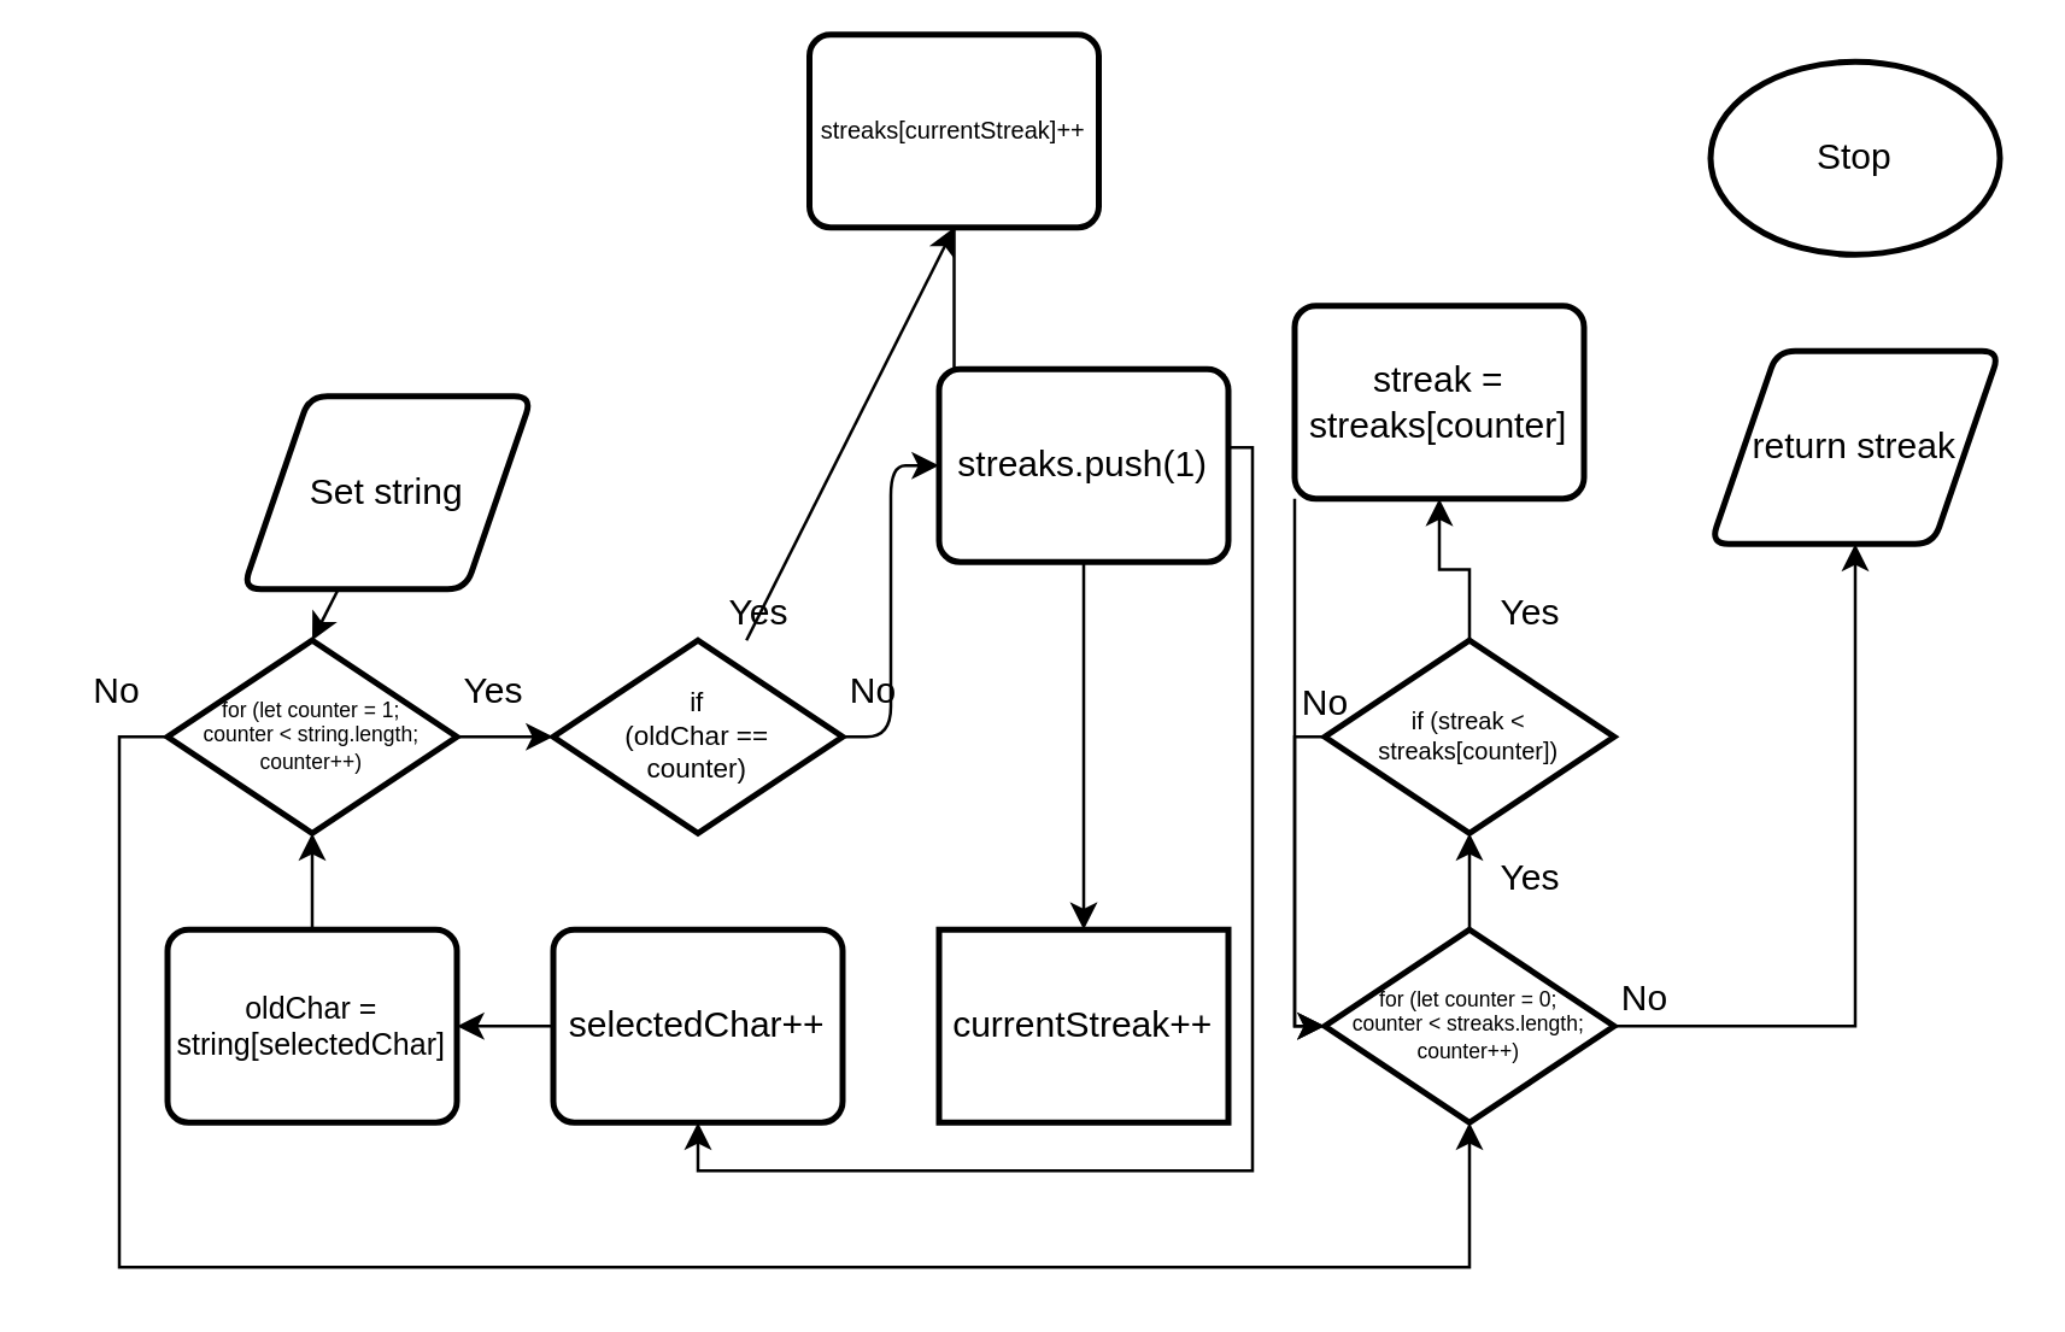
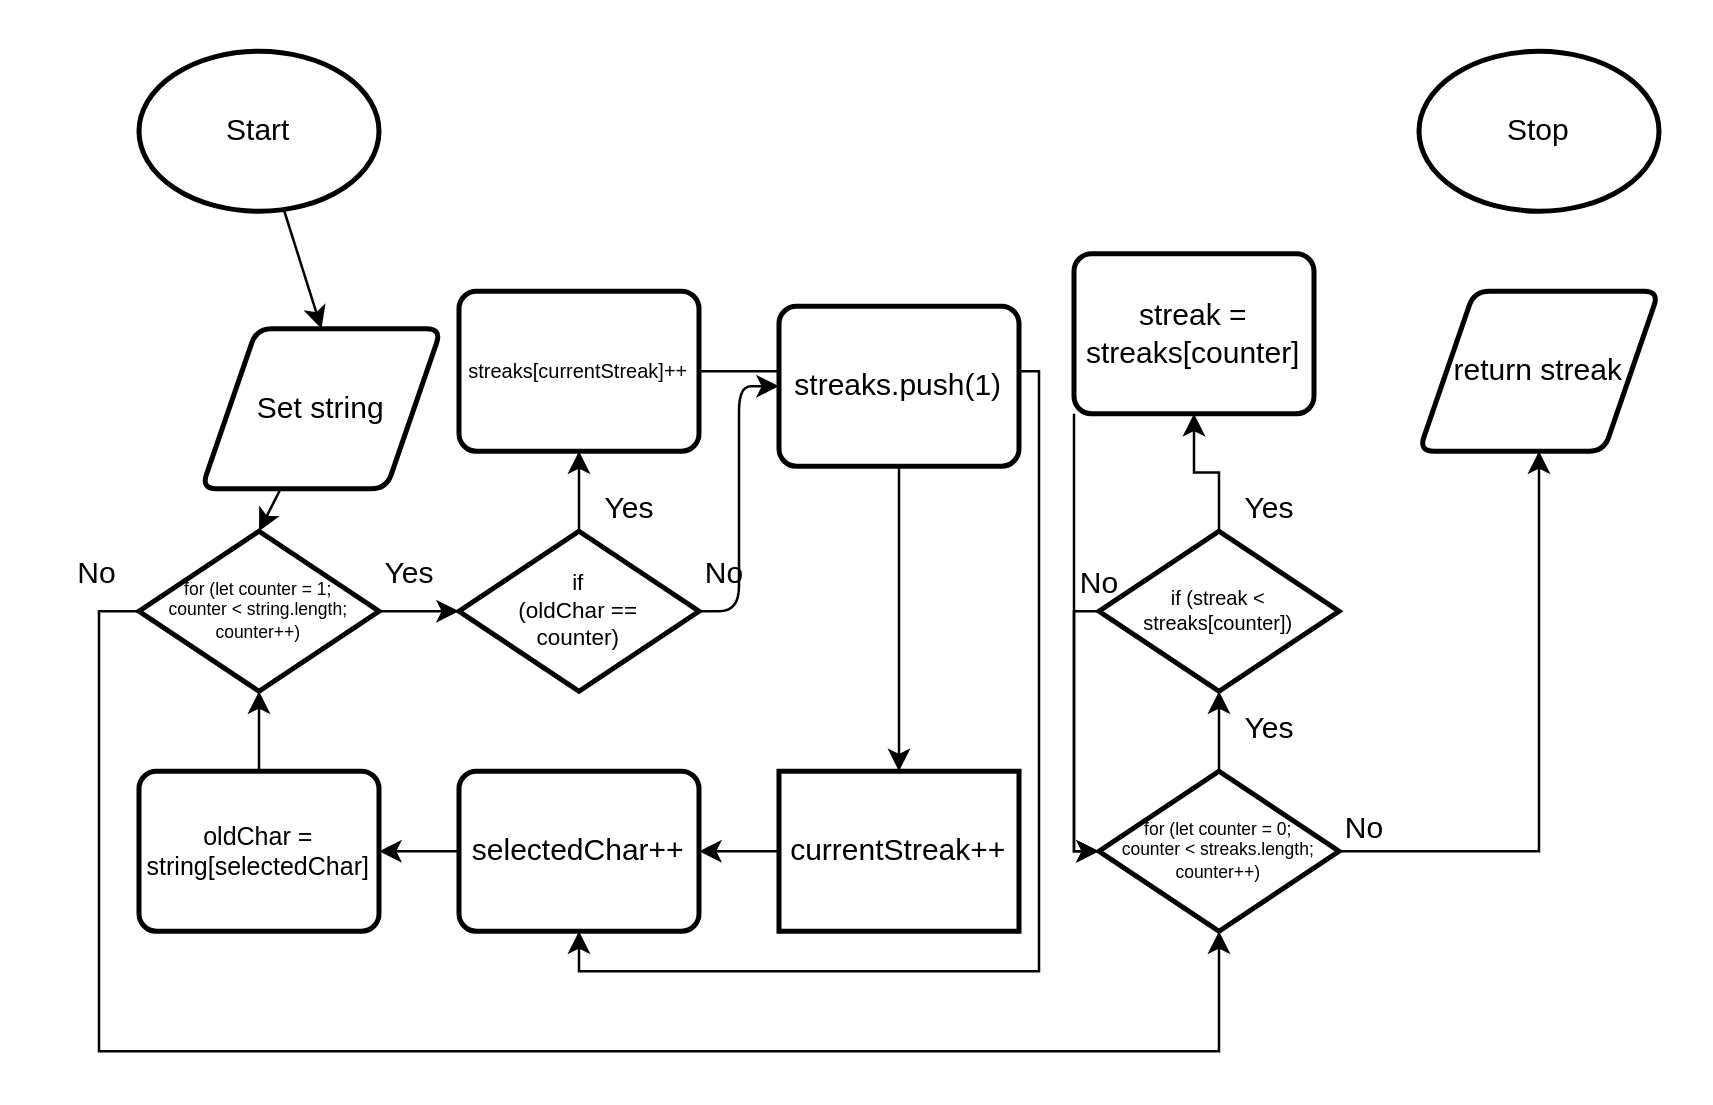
  <mxCell id="0" />
  <mxCell id="1" parent="0" />
+ <mxCell id="2" style="edgeStyle=none;html=1;entryX=0.5;entryY=0;entryDx=0;entryDy=0;" edge="1" parent="1" source="3" target="22"><mxGeometry relative="1" as="geometry" /></mxCell>
+ <mxCell id="3" value="Start" style="strokeWidth=2;html=1;shape=mxgraph.flowchart.start_1;whiteSpace=wrap;" parent="1" vertex="1"><mxGeometry x="55" y="20" width="96" height="64" as="geometry" /></mxCell>
  <mxCell id="4" style="edgeStyle=none;html=1;entryX=0.5;entryY=0;entryDx=0;entryDy=0;" parent="1" edge="1"><mxGeometry relative="1" as="geometry"><mxPoint x="229" y="232" as="sourcePoint" /></mxGeometry></mxCell>
  <mxCell id="5" style="edgeStyle=none;html=1;startArrow=none;entryX=0.5;entryY=0;entryDx=0;entryDy=0;exitX=0.5;exitY=0;exitDx=0;exitDy=0;" parent="1" edge="1"><mxGeometry relative="1" as="geometry"><mxPoint x="229" y="292" as="targetPoint" /><mxPoint x="229" y="292" as="sourcePoint" /></mxGeometry></mxCell>
  <mxCell id="6" style="edgeStyle=none;html=1;entryX=0.5;entryY=0;entryDx=0;entryDy=0;fontSize=12;" parent="1" edge="1"><mxGeometry relative="1" as="geometry"><mxPoint x="229" y="252" as="sourcePoint" /></mxGeometry></mxCell>
  <mxCell id="7" value="return streak" style="shape=parallelogram;html=1;strokeWidth=2;perimeter=parallelogramPerimeter;whiteSpace=wrap;rounded=1;arcSize=12;size=0.23;" parent="1" vertex="1"><mxGeometry x="567" y="116" width="96" height="64" as="geometry" /></mxCell>
  <mxCell id="8" style="edgeStyle=orthogonalEdgeStyle;html=1;entryX=0.5;entryY=1;entryDx=0;entryDy=0;fontSize=12;strokeColor=default;rounded=0;" edge="1" parent="1" source="9" target="32"><mxGeometry relative="1" as="geometry"><Array as="points"><mxPoint x="415" y="148" /><mxPoint x="415" y="388" /><mxPoint x="231" y="388" /></Array></mxGeometry></mxCell>
- <mxCell id="9" value="streaks[currentStreak]++" style="rounded=1;whiteSpace=wrap;html=1;absoluteArcSize=1;arcSize=14;strokeWidth=2;fontSize=8;" parent="1" vertex="1"><mxGeometry x="268" y="11" width="96" height="64" as="geometry" /></mxCell>
+ <mxCell id="9" value="streaks[currentStreak]++" style="rounded=1;whiteSpace=wrap;html=1;absoluteArcSize=1;arcSize=14;strokeWidth=2;fontSize=8;" parent="1" vertex="1"><mxGeometry x="183" y="116" width="96" height="64" as="geometry" /></mxCell>
  <mxCell id="10" style="edgeStyle=none;rounded=0;html=1;entryX=0.5;entryY=1;entryDx=0;entryDy=0;fontSize=7;" parent="1" edge="1"><mxGeometry relative="1" as="geometry"><Array as="points"><mxPoint x="489" y="242" /><mxPoint x="619" y="242" /></Array><mxPoint x="489" y="262" as="sourcePoint" /></mxGeometry></mxCell>
  <mxCell id="11" style="edgeStyle=none;rounded=0;html=1;entryX=0.5;entryY=1;entryDx=0;entryDy=0;fontSize=7;" parent="1" edge="1"><mxGeometry relative="1" as="geometry"><mxPoint x="619" y="262" as="sourcePoint" /></mxGeometry></mxCell>
  <mxCell id="12" style="edgeStyle=none;rounded=0;html=1;fontSize=9;" parent="1" edge="1"><mxGeometry relative="1" as="geometry"><mxPoint x="619" y="172" as="sourcePoint" /></mxGeometry></mxCell>
  <mxCell id="13" style="edgeStyle=none;rounded=0;html=1;fontSize=9;" parent="1" edge="1"><mxGeometry relative="1" as="geometry"><mxPoint x="619" y="82" as="sourcePoint" /></mxGeometry></mxCell>
  <mxCell id="14" style="edgeStyle=none;rounded=0;html=1;entryX=1;entryY=0.5;entryDx=0;entryDy=0;fontSize=9;" parent="1" edge="1"><mxGeometry relative="1" as="geometry"><mxPoint x="527.5" y="22" as="targetPoint" /></mxGeometry></mxCell>
  <mxCell id="15" value="Yes" style="text;html=1;align=center;verticalAlign=middle;resizable=0;points=[];autosize=1;strokeColor=none;fillColor=none;fontSize=12;" parent="1" vertex="1"><mxGeometry x="143" y="214" width="40" height="30" as="geometry" /></mxCell>
  <mxCell id="16" value="No" style="text;html=1;align=center;verticalAlign=middle;resizable=0;points=[];autosize=1;strokeColor=none;fillColor=none;fontSize=12;" vertex="1" parent="1"><mxGeometry x="20" y="214" width="35" height="30" as="geometry" /></mxCell>
  <mxCell id="17" style="edgeStyle=none;html=1;entryX=0;entryY=0.5;entryDx=0;entryDy=0;entryPerimeter=0;fontSize=9;" edge="1" parent="1" source="19" target="25"><mxGeometry relative="1" as="geometry" /></mxCell>
  <mxCell id="18" style="edgeStyle=orthogonalEdgeStyle;rounded=0;html=1;entryX=0.5;entryY=1;entryDx=0;entryDy=0;entryPerimeter=0;strokeColor=default;fontSize=10;" edge="1" parent="1" source="19" target="37"><mxGeometry relative="1" as="geometry"><Array as="points"><mxPoint x="39" y="244" /><mxPoint x="39" y="420" /><mxPoint x="487" y="420" /></Array></mxGeometry></mxCell>
  <mxCell id="19" value="for (let counter = 1;&lt;br style=&quot;font-size: 7px;&quot;&gt;counter &amp;lt; string.length; counter++)" style="strokeWidth=2;html=1;shape=mxgraph.flowchart.decision;whiteSpace=wrap;fontSize=7;" parent="1" vertex="1"><mxGeometry x="55" y="212" width="96" height="64" as="geometry" /></mxCell>
  <mxCell id="20" value="Stop" style="strokeWidth=2;html=1;shape=mxgraph.flowchart.start_1;whiteSpace=wrap;" vertex="1" parent="1"><mxGeometry x="567" y="20" width="96" height="64" as="geometry" /></mxCell>
  <mxCell id="21" style="edgeStyle=none;html=1;entryX=0.5;entryY=0;entryDx=0;entryDy=0;entryPerimeter=0;" edge="1" parent="1" source="22" target="19"><mxGeometry relative="1" as="geometry" /></mxCell>
  <mxCell id="22" value="Set string" style="shape=parallelogram;html=1;strokeWidth=2;perimeter=parallelogramPerimeter;whiteSpace=wrap;rounded=1;arcSize=12;size=0.23;" vertex="1" parent="1"><mxGeometry x="80" y="131" width="96" height="64" as="geometry" /></mxCell>
  <mxCell id="23" style="edgeStyle=none;html=1;entryX=0.5;entryY=1;entryDx=0;entryDy=0;fontSize=8;" edge="1" parent="1" source="25" target="9"><mxGeometry relative="1" as="geometry" /></mxCell>
  <mxCell id="24" style="edgeStyle=orthogonalEdgeStyle;html=1;entryX=0;entryY=0.5;entryDx=0;entryDy=0;fontSize=12;" edge="1" parent="1" source="25" target="28"><mxGeometry relative="1" as="geometry" /></mxCell>
  <mxCell id="25" value="if&lt;br style=&quot;font-size: 9px;&quot;&gt;(oldChar ==&lt;br style=&quot;font-size: 9px;&quot;&gt;counter)" style="strokeWidth=2;html=1;shape=mxgraph.flowchart.decision;whiteSpace=wrap;fontSize=9;" vertex="1" parent="1"><mxGeometry x="183" y="212" width="96" height="64" as="geometry" /></mxCell>
  <mxCell id="26" value="Yes" style="text;html=1;align=center;verticalAlign=middle;resizable=0;points=[];autosize=1;strokeColor=none;fillColor=none;fontSize=12;" vertex="1" parent="1"><mxGeometry x="231" y="188" width="40" height="30" as="geometry" /></mxCell>
  <mxCell id="27" style="edgeStyle=orthogonalEdgeStyle;html=1;entryX=0.5;entryY=0;entryDx=0;entryDy=0;fontSize=12;" edge="1" parent="1" source="28" target="30"><mxGeometry relative="1" as="geometry" /></mxCell>
  <mxCell id="28" value="streaks.push(1)" style="rounded=1;whiteSpace=wrap;html=1;absoluteArcSize=1;arcSize=14;strokeWidth=2;fontSize=12;" vertex="1" parent="1"><mxGeometry x="311" y="122" width="96" height="64" as="geometry" /></mxCell>
+ <mxCell id="29" style="edgeStyle=orthogonalEdgeStyle;html=1;entryX=1;entryY=0.5;entryDx=0;entryDy=0;fontSize=12;" edge="1" parent="1" source="30" target="32"><mxGeometry relative="1" as="geometry" /></mxCell>
  <mxCell id="30" value="currentStreak++" style="whiteSpace=wrap;html=1;absoluteArcSize=1;arcSize=14;strokeWidth=2;fontSize=12;rounded=0;" vertex="1" parent="1"><mxGeometry x="311" y="308" width="96" height="64" as="geometry" /></mxCell>
  <mxCell id="31" style="edgeStyle=orthogonalEdgeStyle;rounded=0;html=1;entryX=1;entryY=0.5;entryDx=0;entryDy=0;strokeColor=default;fontSize=10;" edge="1" parent="1" source="32" target="34"><mxGeometry relative="1" as="geometry" /></mxCell>
  <mxCell id="32" value="selectedChar++" style="rounded=1;whiteSpace=wrap;html=1;absoluteArcSize=1;arcSize=14;strokeWidth=2;fontSize=12;" vertex="1" parent="1"><mxGeometry x="183" y="308" width="96" height="64" as="geometry" /></mxCell>
  <mxCell id="33" style="edgeStyle=orthogonalEdgeStyle;rounded=0;html=1;entryX=0.5;entryY=1;entryDx=0;entryDy=0;entryPerimeter=0;strokeColor=default;fontSize=10;" edge="1" parent="1" source="34" target="19"><mxGeometry relative="1" as="geometry" /></mxCell>
  <mxCell id="34" value="oldChar = &lt;br style=&quot;font-size: 10px;&quot;&gt;string[selectedChar]" style="rounded=1;whiteSpace=wrap;html=1;absoluteArcSize=1;arcSize=14;strokeWidth=2;fontSize=10;" vertex="1" parent="1"><mxGeometry x="55" y="308" width="96" height="64" as="geometry" /></mxCell>
  <mxCell id="35" style="edgeStyle=orthogonalEdgeStyle;rounded=0;html=1;entryX=0.5;entryY=1;entryDx=0;entryDy=0;entryPerimeter=0;strokeColor=default;fontSize=8;" edge="1" parent="1" source="37" target="41"><mxGeometry relative="1" as="geometry" /></mxCell>
  <mxCell id="36" style="edgeStyle=orthogonalEdgeStyle;rounded=0;html=1;entryX=0.5;entryY=1;entryDx=0;entryDy=0;strokeColor=default;fontSize=12;" edge="1" parent="1" source="37" target="7"><mxGeometry relative="1" as="geometry" /></mxCell>
  <mxCell id="37" value="for (let counter = 0;&lt;br&gt;counter &amp;lt; streaks.length; counter++)" style="strokeWidth=2;html=1;shape=mxgraph.flowchart.decision;whiteSpace=wrap;fontSize=7;" vertex="1" parent="1"><mxGeometry x="439" y="308" width="96" height="64" as="geometry" /></mxCell>
  <mxCell id="38" value="No" style="text;html=1;align=center;verticalAlign=middle;resizable=0;points=[];autosize=1;strokeColor=none;fillColor=none;fontSize=12;" vertex="1" parent="1"><mxGeometry x="271" y="214" width="35" height="30" as="geometry" /></mxCell>
  <mxCell id="39" style="edgeStyle=orthogonalEdgeStyle;rounded=0;html=1;entryX=0.5;entryY=1;entryDx=0;entryDy=0;strokeColor=default;fontSize=12;" edge="1" parent="1" source="41" target="44"><mxGeometry relative="1" as="geometry" /></mxCell>
  <mxCell id="40" style="edgeStyle=orthogonalEdgeStyle;rounded=0;html=1;entryX=0;entryY=0.5;entryDx=0;entryDy=0;entryPerimeter=0;strokeColor=default;fontSize=12;" edge="1" parent="1" source="41" target="37"><mxGeometry relative="1" as="geometry"><Array as="points"><mxPoint x="429" y="244" /><mxPoint x="429" y="340" /></Array></mxGeometry></mxCell>
  <mxCell id="41" value="if (streak &amp;lt; streaks[counter])" style="strokeWidth=2;html=1;shape=mxgraph.flowchart.decision;whiteSpace=wrap;fontSize=8;" vertex="1" parent="1"><mxGeometry x="439" y="212" width="96" height="64" as="geometry" /></mxCell>
  <mxCell id="42" value="Yes" style="text;html=1;align=center;verticalAlign=middle;resizable=0;points=[];autosize=1;strokeColor=none;fillColor=none;fontSize=12;" vertex="1" parent="1"><mxGeometry x="487" y="276" width="40" height="30" as="geometry" /></mxCell>
  <mxCell id="43" style="edgeStyle=orthogonalEdgeStyle;rounded=0;html=1;entryX=0;entryY=0.5;entryDx=0;entryDy=0;entryPerimeter=0;strokeColor=default;fontSize=12;" edge="1" parent="1" source="44" target="37"><mxGeometry relative="1" as="geometry"><Array as="points"><mxPoint x="429" y="148" /><mxPoint x="429" y="340" /></Array></mxGeometry></mxCell>
  <mxCell id="44" value="&lt;span style=&quot;font-size: 12px;&quot;&gt;streak = streaks[counter]&lt;/span&gt;" style="rounded=1;whiteSpace=wrap;html=1;absoluteArcSize=1;arcSize=14;strokeWidth=2;fontSize=12;" vertex="1" parent="1"><mxGeometry x="429" y="101" width="96" height="64" as="geometry" /></mxCell>
  <mxCell id="45" value="Yes" style="text;html=1;align=center;verticalAlign=middle;resizable=0;points=[];autosize=1;strokeColor=none;fillColor=none;fontSize=12;" vertex="1" parent="1"><mxGeometry x="487" y="188" width="40" height="30" as="geometry" /></mxCell>
  <mxCell id="46" value="No" style="text;html=1;align=center;verticalAlign=middle;resizable=0;points=[];autosize=1;strokeColor=none;fillColor=none;fontSize=12;" vertex="1" parent="1"><mxGeometry x="421" y="218" width="35" height="30" as="geometry" /></mxCell>
  <mxCell id="47" value="No" style="text;html=1;align=center;verticalAlign=middle;resizable=0;points=[];autosize=1;strokeColor=none;fillColor=none;fontSize=12;" vertex="1" parent="1"><mxGeometry x="527" y="316" width="35" height="30" as="geometry" /></mxCell>
